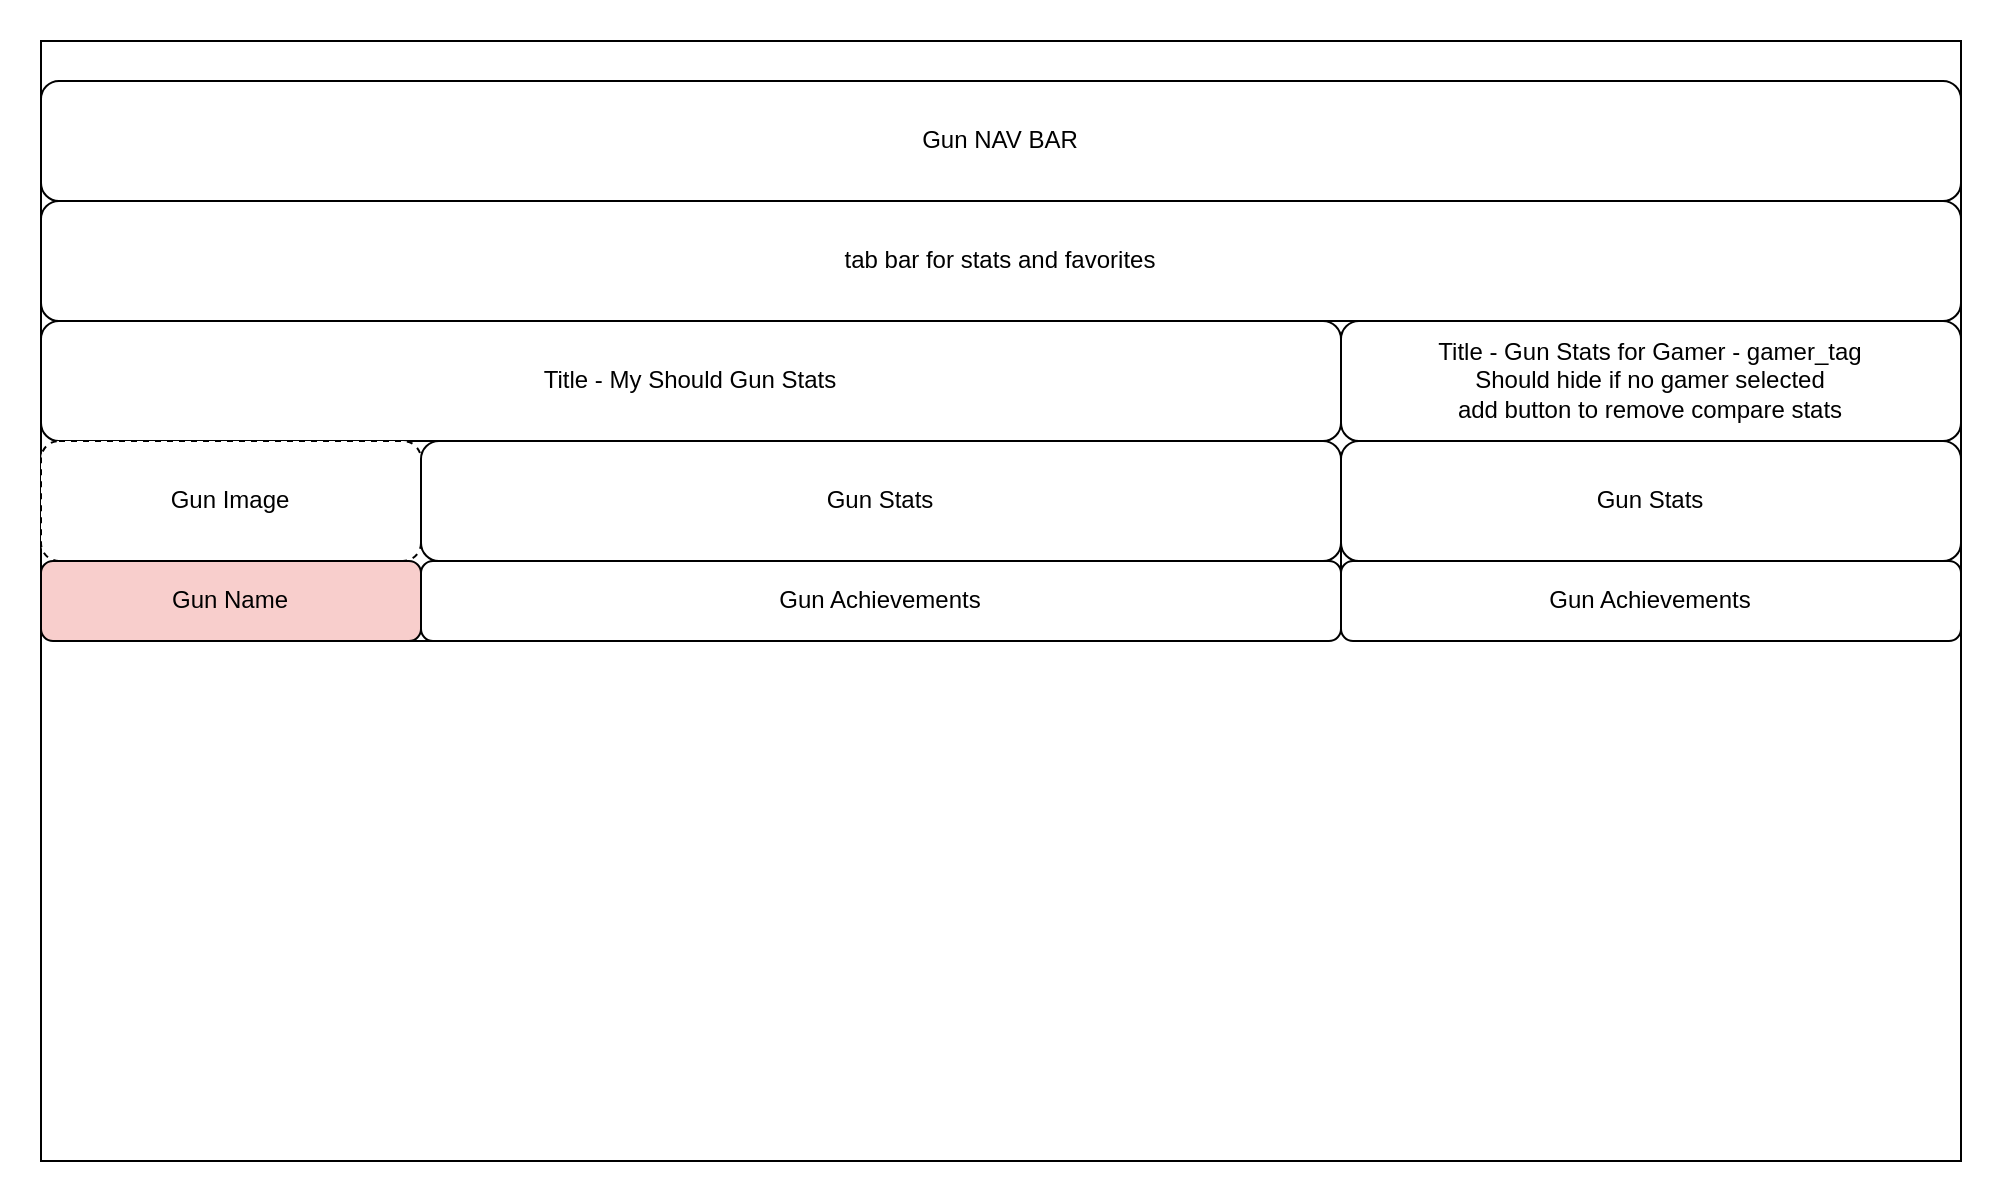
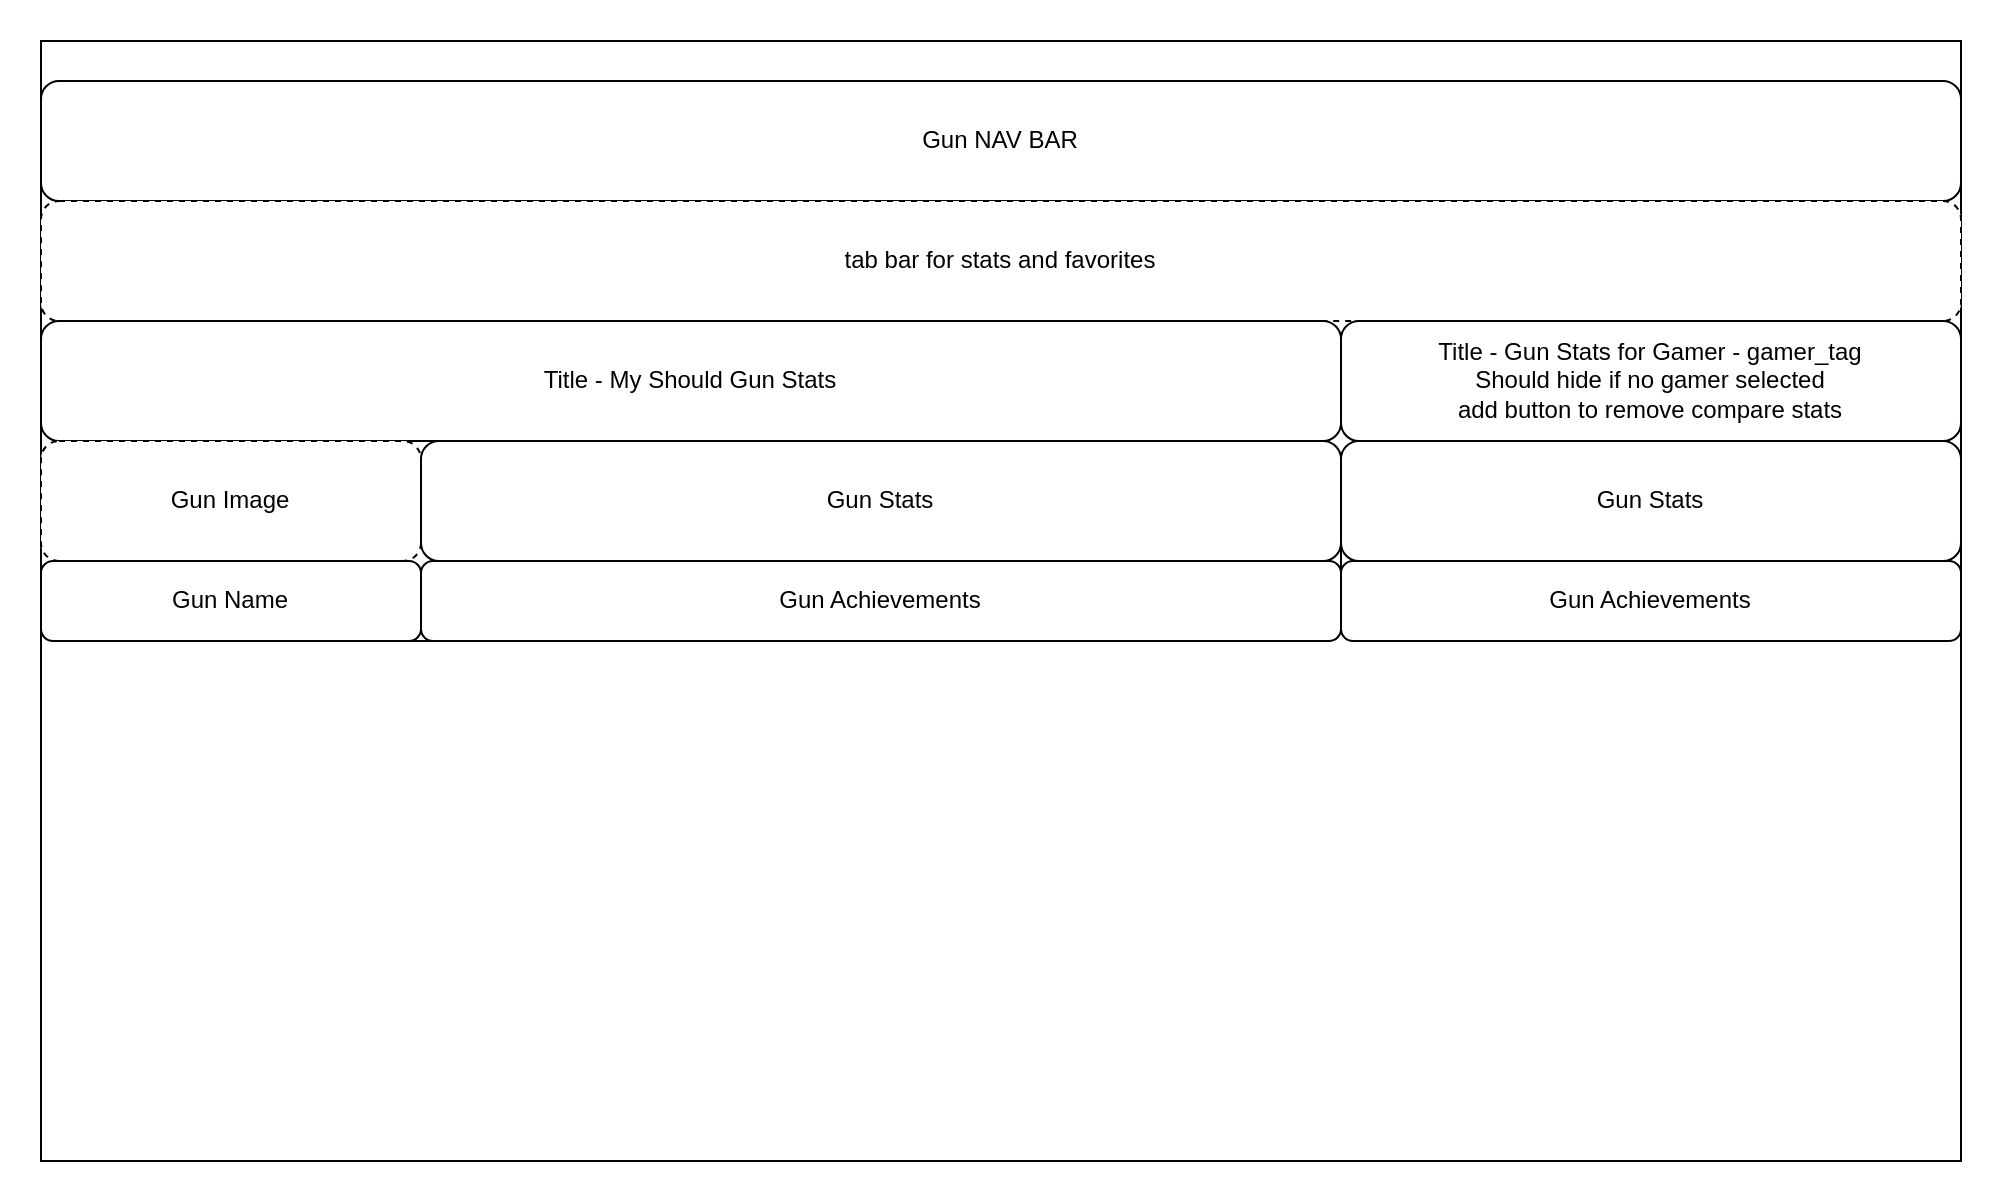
  <mxCell id="0" />
  <mxCell id="1" parent="0" />
  <mxCell id="2" value="" style="rounded=0;whiteSpace=wrap;html=1;" parent="1" vertex="1"><mxGeometry x="20" y="20" width="960" height="560" as="geometry" /></mxCell>
  <mxCell id="3" value="Gun NAV BAR" style="rounded=1;whiteSpace=wrap;html=1;" parent="1" vertex="1"><mxGeometry x="20" y="40" width="960" height="60" as="geometry" /></mxCell>
- <mxCell id="4" value="tab bar for stats and favorites" style="rounded=1;whiteSpace=wrap;html=1;" parent="1" vertex="1"><mxGeometry x="20" y="100" width="960" height="60" as="geometry" /></mxCell>
+ <mxCell id="4" value="tab bar for stats and favorites" style="rounded=1;whiteSpace=wrap;html=1;dashed=1;" parent="1" vertex="1"><mxGeometry x="20" y="100" width="960" height="60" as="geometry" /></mxCell>
  <mxCell id="5" value="Title - My Should Gun Stats" style="rounded=1;whiteSpace=wrap;html=1;" parent="1" vertex="1"><mxGeometry x="20" y="160" width="650" height="60" as="geometry" /></mxCell>
  <mxCell id="6" value="Title - Gun Stats for Gamer - gamer_tag&lt;br&gt;Should hide if no gamer selected&lt;br&gt;add button to remove compare stats" style="rounded=1;whiteSpace=wrap;html=1;" parent="1" vertex="1"><mxGeometry x="670" y="160" width="310" height="60" as="geometry" /></mxCell>
  <mxCell id="7" value="" style="rounded=1;whiteSpace=wrap;html=1;" parent="1" vertex="1"><mxGeometry x="20" y="220" width="650" height="100" as="geometry" /></mxCell>
  <mxCell id="8" value="Gun Image" style="rounded=1;whiteSpace=wrap;html=1;dashed=1;" parent="1" vertex="1"><mxGeometry x="20" y="220" width="190" height="60" as="geometry" /></mxCell>
  <mxCell id="9" value="Gun Stats" style="rounded=1;whiteSpace=wrap;html=1;" parent="1" vertex="1"><mxGeometry x="210" y="220" width="460" height="60" as="geometry" /></mxCell>
- <mxCell id="10" value="Gun Name" style="rounded=1;whiteSpace=wrap;html=1;fillColor=#f8cecc;" parent="1" vertex="1"><mxGeometry x="20" y="280" width="190" height="40" as="geometry" /></mxCell>
+ <mxCell id="10" value="Gun Name" style="rounded=1;whiteSpace=wrap;html=1;" parent="1" vertex="1"><mxGeometry x="20" y="280" width="190" height="40" as="geometry" /></mxCell>
  <mxCell id="11" value="Gun Achievements" style="rounded=1;whiteSpace=wrap;html=1;" parent="1" vertex="1"><mxGeometry x="210" y="280" width="460" height="40" as="geometry" /></mxCell>
  <mxCell id="12" value="" style="rounded=1;whiteSpace=wrap;html=1;" parent="1" vertex="1"><mxGeometry x="670" y="220" width="310" height="100" as="geometry" /></mxCell>
  <mxCell id="13" value="Gun Stats" style="rounded=1;whiteSpace=wrap;html=1;" parent="1" vertex="1"><mxGeometry x="670" y="220" width="310" height="60" as="geometry" /></mxCell>
  <mxCell id="14" value="Gun Achievements" style="rounded=1;whiteSpace=wrap;html=1;" parent="1" vertex="1"><mxGeometry x="670" y="280" width="310" height="40" as="geometry" /></mxCell>
